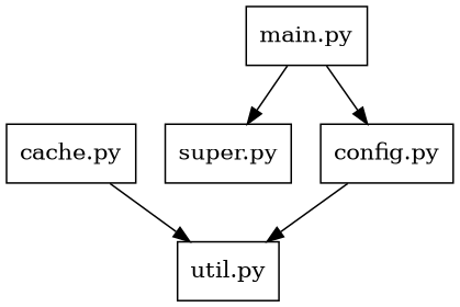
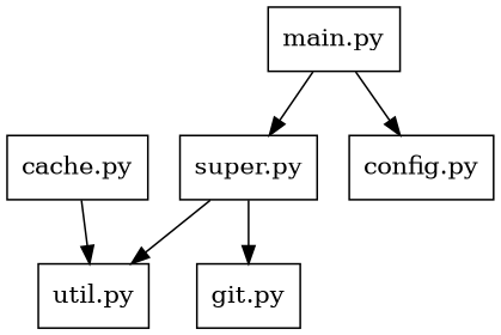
  digraph {
    node [shape=box]
    "cache.py"
    "util.py"
    "super.py"
+   "git.py"
    "main.py"
    "config.py"
    "cache.py" -> "util.py"
-   "config.py" -> "util.py"
+   "super.py" -> "util.py"
+   "super.py" -> "git.py"
    "main.py" -> "super.py"
    "main.py" -> "config.py"
  }
